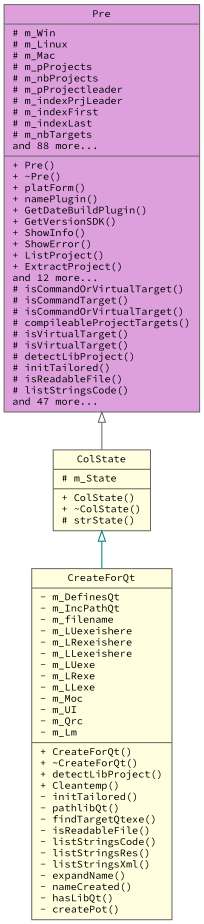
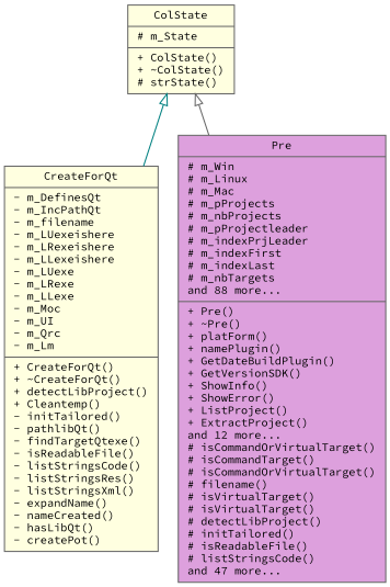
  digraph {
    fontname="Source Code Pro"
    node [color=gray40 fillcolor=lightyellow fontname="Source Code Pro" fontsize=10 shape=record style=filled]
    edge [arrowtail=onormal dir=back fontname="Source Code Pro" fontsize=10 labelfontname=Helvetica labelfontsize=10 style=solid]
    n1 [fontcolor=black height=0.2 label="{CreateForQt\n|- m_DefinesQt\l- m_IncPathQt\l- m_filename\l- m_LUexeishere\l- m_LRexeishere\l- m_LLexeishere\l- m_LUexe\l- m_LRexe\l- m_LLexe\l- m_Moc\l- m_UI\l- m_Qrc\l- m_Lm\l|+ CreateForQt()\l+ ~CreateForQt()\l+ detectLibProject()\l+ Cleantemp()\l- initTailored()\l- pathlibQt()\l- findTargetQtexe()\l- isReadableFile()\l- listStringsCode()\l- listStringsRes()\l- listStringsXml()\l- expandName()\l- nameCreated()\l- hasLibQt()\l- createPot()\l}" width=0.4]
-   n2 [fillcolor=plum height=0.2 label="{Pre\n|# m_Win\l# m_Linux\l# m_Mac\l# m_pProjects\l# m_nbProjects\l# m_pProjectleader\l# m_indexPrjLeader\l# m_indexFirst\l# m_indexLast\l# m_nbTargets\land 88 more...\l|+ Pre()\l+ ~Pre()\l+ platForm()\l+ namePlugin()\l+ GetDateBuildPlugin()\l+ GetVersionSDK()\l+ ShowInfo()\l+ ShowError()\l+ ListProject()\l+ ExtractProject()\land 12 more...\l# isCommandOrVirtualTarget()\l# isCommandTarget()\l# isCommandOrVirtualTarget()\l# compileableProjectTargets()\l# isVirtualTarget()\l# isVirtualTarget()\l# detectLibProject()\l# initTailored()\l# isReadableFile()\l# listStringsCode()\land 47 more...\l}" width=0.4]
+   n2 [fillcolor=plum height=0.2 label="{Pre\n|# m_Win\l# m_Linux\l# m_Mac\l# m_pProjects\l# m_nbProjects\l# m_pProjectleader\l# m_indexPrjLeader\l# m_indexFirst\l# m_indexLast\l# m_nbTargets\land 88 more...\l|+ Pre()\l+ ~Pre()\l+ platForm()\l+ namePlugin()\l+ GetDateBuildPlugin()\l+ GetVersionSDK()\l+ ShowInfo()\l+ ShowError()\l+ ListProject()\l+ ExtractProject()\land 12 more...\l# isCommandOrVirtualTarget()\l# isCommandTarget()\l# isCommandOrVirtualTarget()\l# filename()\l# isVirtualTarget()\l# isVirtualTarget()\l# detectLibProject()\l# initTailored()\l# isReadableFile()\l# listStringsCode()\land 47 more...\l}" width=0.4]
    n3 [height=0.2 label="{ColState\n|# m_State\l|+ ColState()\l+ ~ColState()\l# strState()\l}" width=0.4]
    n3 -> n1 [color=teal]
-   n2 -> n3 [color=gray40]
+   n3 -> n2 [color=gray40]
  }
